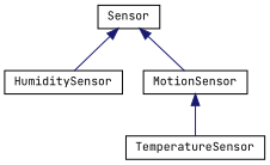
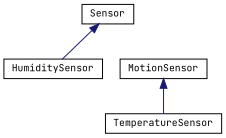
  digraph {
    fontname="JetBrains Mono"
    rankdir=TB
    node [color=black fillcolor=white fontname="JetBrains Mono" fontsize=10 shape=record style=filled]
    edge [color=midnightblue dir=back fontname="JetBrains Mono" fontsize=10 labelfontname=Helvetica labelfontsize=10 style=solid]
    n1 [height=0.2 label=Sensor width=0.4]
    n2 [height=0.2 label=HumiditySensor width=0.4]
    n3 [height=0.2 label=MotionSensor width=0.4]
    n4 [height=0.2 label=TemperatureSensor width=0.4]
    n1 -> n2
-   n1 -> n3
    n3 -> n4
  }
